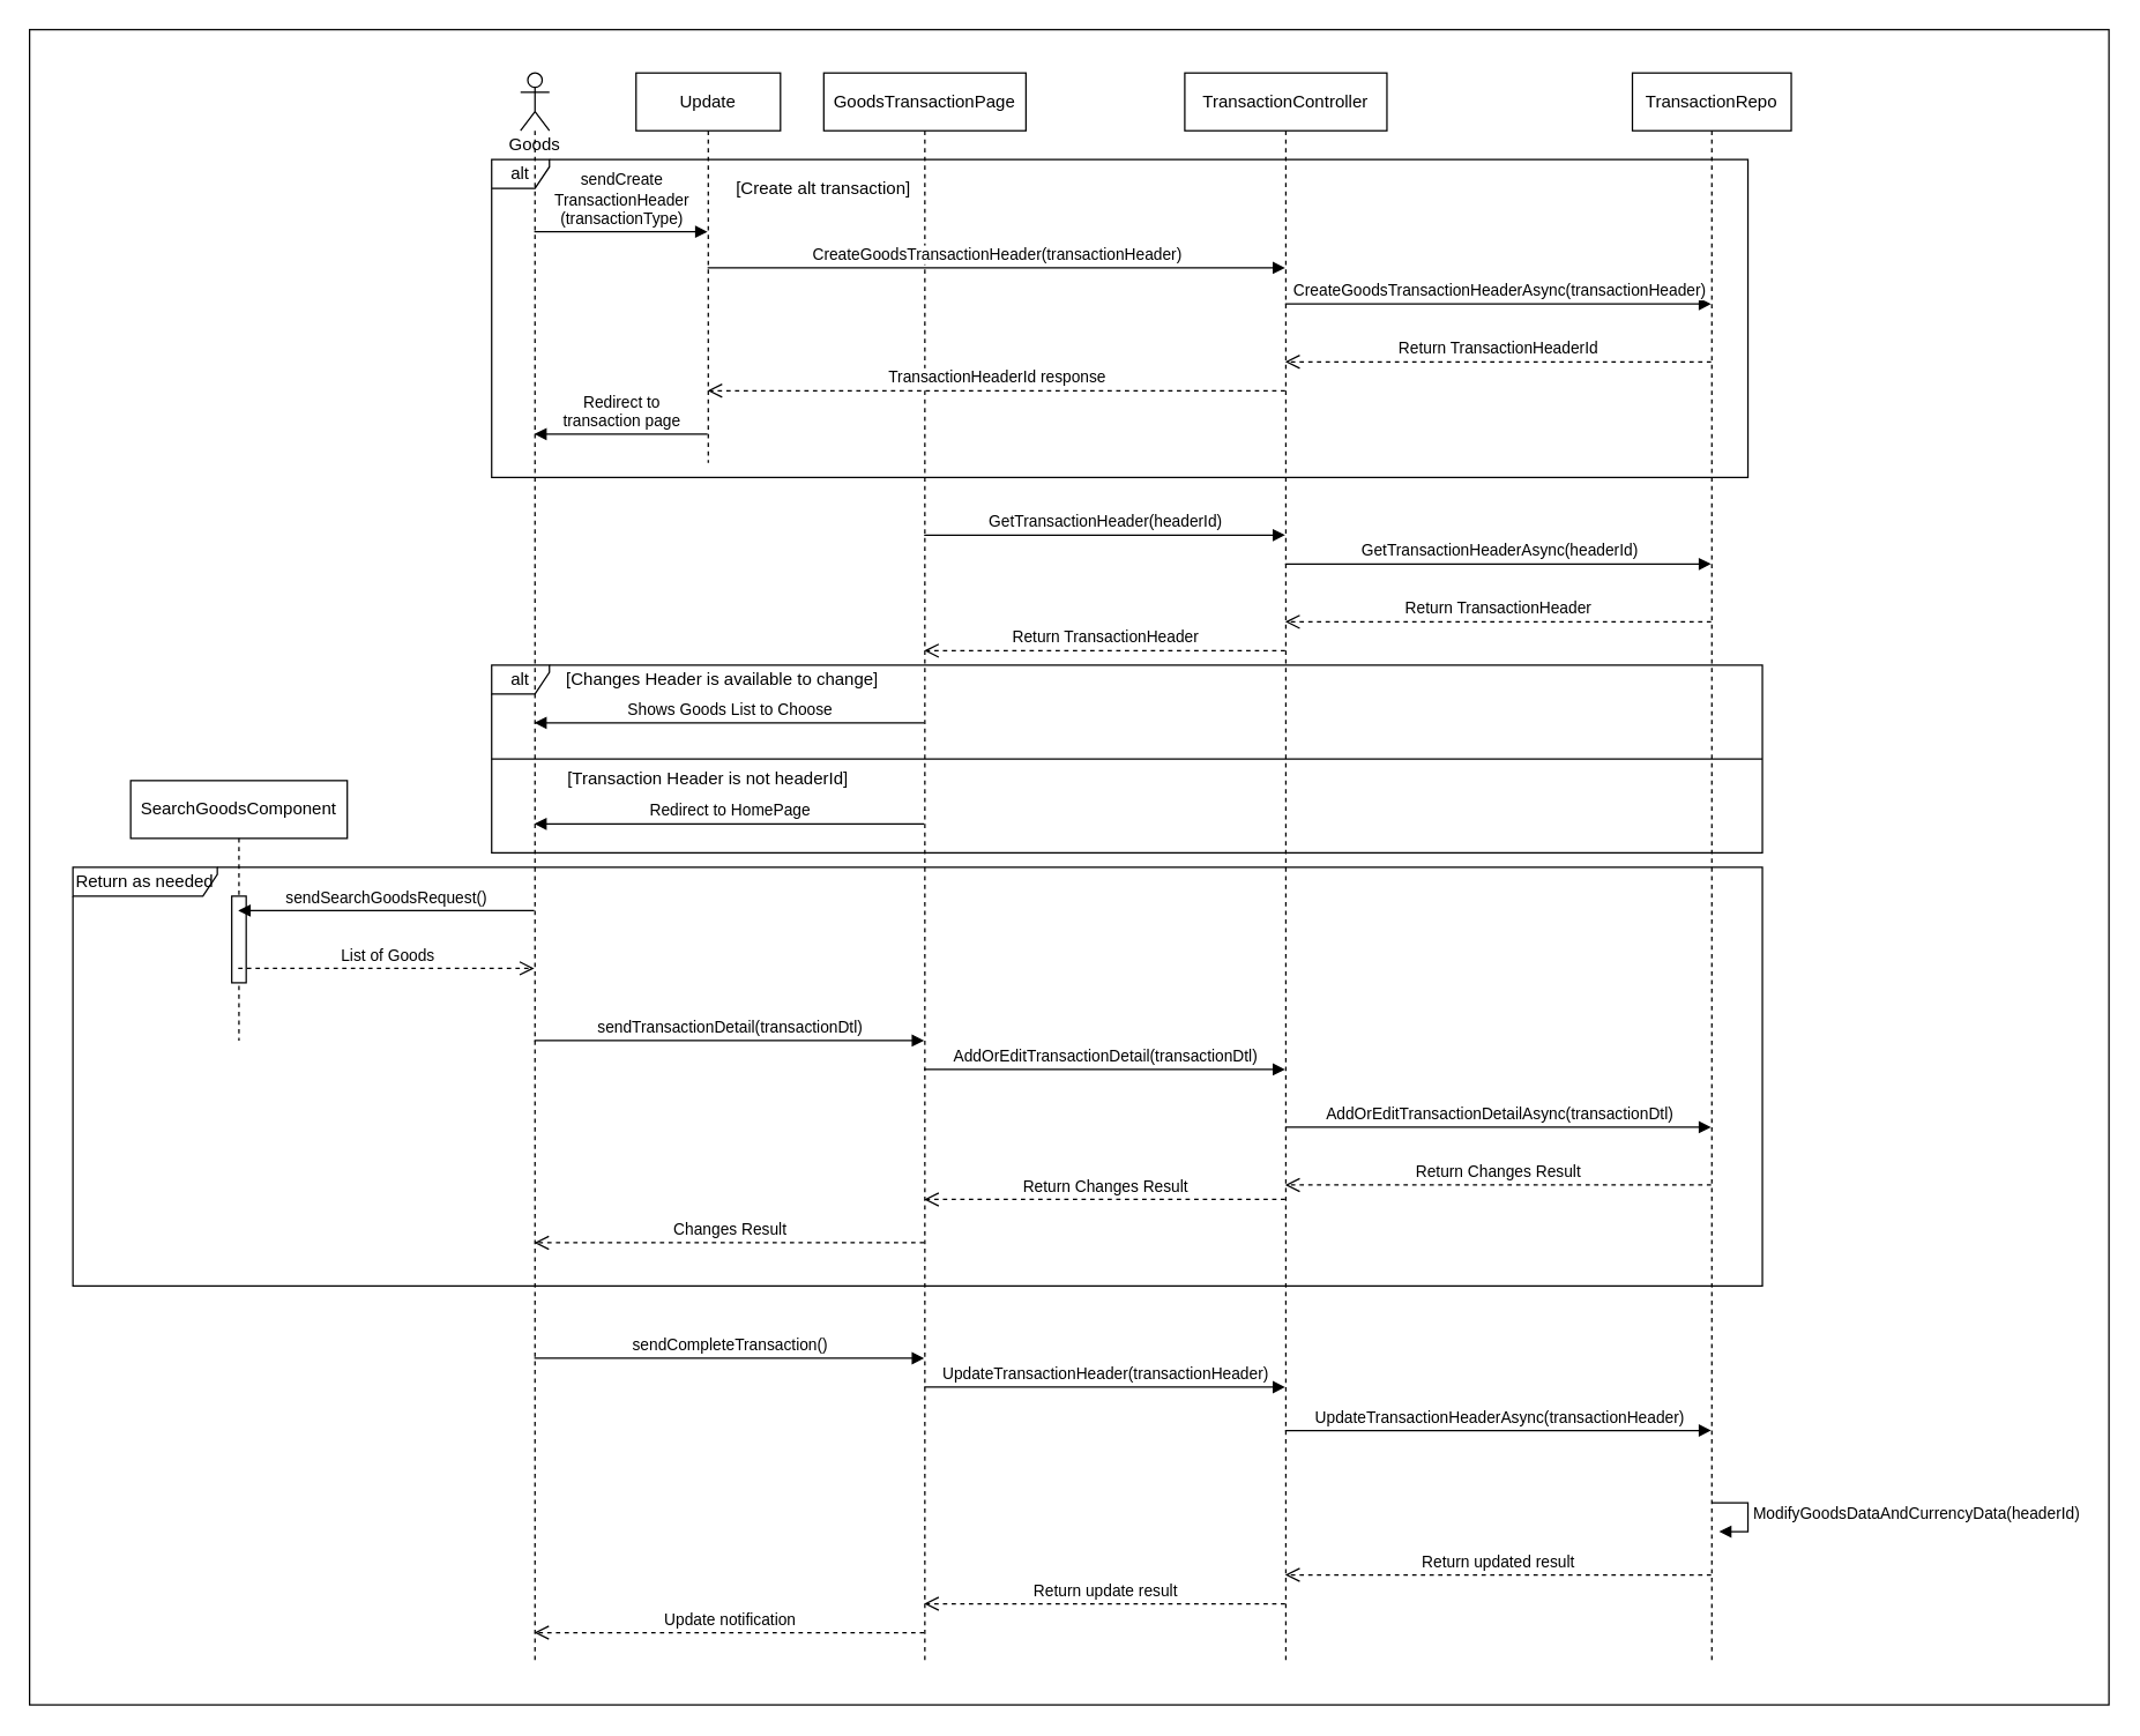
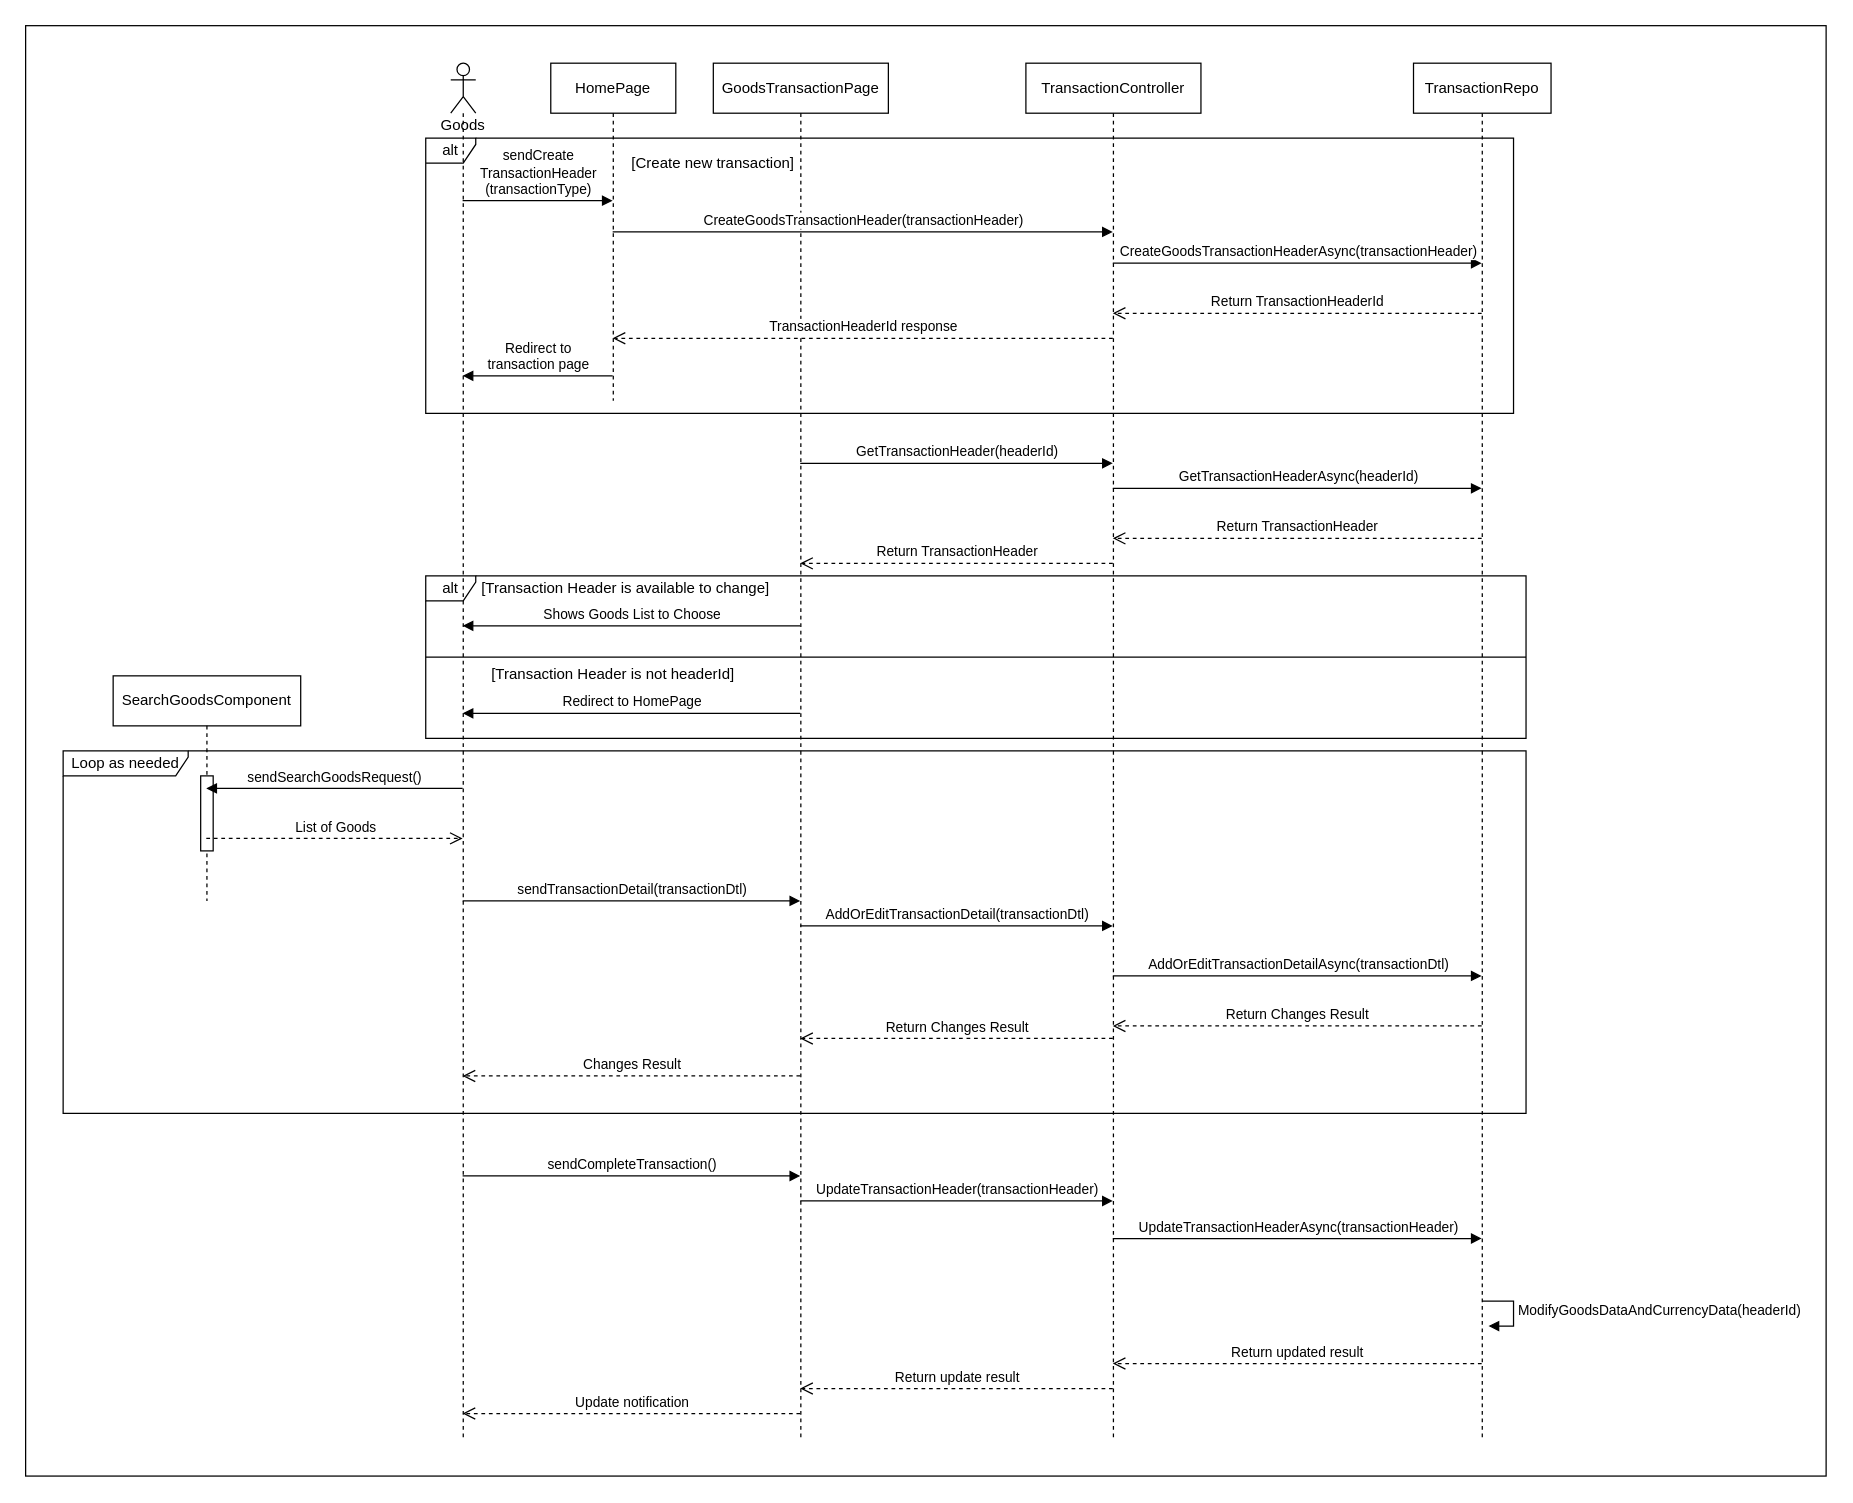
  <mxCell id="0" />
  <mxCell id="1" parent="0" />
  <mxCell id="2" value="" style="rounded=0;whiteSpace=wrap;html=1;" vertex="1" parent="1"><mxGeometry x="20" y="20" width="1440" height="1160" as="geometry" /></mxCell>
  <mxCell id="3" value="alt" style="shape=umlFrame;whiteSpace=wrap;html=1;width=40;height=20;" parent="1" vertex="1"><mxGeometry x="340" y="110" width="870" height="220" as="geometry" /></mxCell>
  <mxCell id="4" value="alt" style="shape=umlFrame;whiteSpace=wrap;html=1;width=40;height=20;" parent="1" vertex="1"><mxGeometry x="340" y="460" width="880" height="130" as="geometry" /></mxCell>
  <mxCell id="5" value="Goods" style="shape=umlLifeline;participant=umlActor;perimeter=lifelinePerimeter;whiteSpace=wrap;html=1;container=1;collapsible=0;recursiveResize=0;verticalAlign=top;spacingTop=36;outlineConnect=0;" parent="1" vertex="1"><mxGeometry x="360" y="50" width="20" height="1100" as="geometry" /></mxCell>
  <mxCell id="6" value="GoodsTransactionPage" style="shape=umlLifeline;perimeter=lifelinePerimeter;whiteSpace=wrap;html=1;container=1;collapsible=0;recursiveResize=0;outlineConnect=0;" parent="1" vertex="1"><mxGeometry x="570" y="50" width="140" height="1100" as="geometry" /></mxCell>
  <mxCell id="7" value="TransactionController" style="shape=umlLifeline;perimeter=lifelinePerimeter;whiteSpace=wrap;html=1;container=1;collapsible=0;recursiveResize=0;outlineConnect=0;" parent="1" vertex="1"><mxGeometry x="820" y="50" width="140" height="1100" as="geometry" /></mxCell>
  <mxCell id="8" value="TransactionRepo" style="shape=umlLifeline;perimeter=lifelinePerimeter;whiteSpace=wrap;html=1;container=1;collapsible=0;recursiveResize=0;outlineConnect=0;" parent="1" vertex="1"><mxGeometry x="1130" y="50" width="110" height="1100" as="geometry" /></mxCell>
  <mxCell id="9" value="ModifyGoodsDataAndCurrencyData(headerId)" style="edgeStyle=orthogonalEdgeStyle;html=1;align=left;spacingLeft=2;endArrow=block;rounded=0;entryX=1;entryY=0;" parent="8" edge="1"><mxGeometry relative="1" as="geometry"><mxPoint x="55" y="990" as="sourcePoint" /><Array as="points"><mxPoint x="80" y="990" /></Array><mxPoint x="60" y="1010" as="targetPoint" /></mxGeometry></mxCell>
  <mxCell id="10" value="sendTransactionDetail(transactionDtl)" style="html=1;verticalAlign=bottom;endArrow=block;" parent="1" source="5" target="6" edge="1"><mxGeometry width="80" relative="1" as="geometry"><mxPoint x="720" y="430" as="sourcePoint" /><mxPoint x="800" y="430" as="targetPoint" /><Array as="points"><mxPoint x="490" y="720" /></Array></mxGeometry></mxCell>
  <mxCell id="11" value="AddOrEditTransactionDetail(transactionDtl)" style="html=1;verticalAlign=bottom;endArrow=block;" parent="1" source="6" target="7" edge="1"><mxGeometry width="80" relative="1" as="geometry"><mxPoint x="649.667" y="390" as="sourcePoint" /><mxPoint x="899.5" y="390" as="targetPoint" /><Array as="points"><mxPoint x="780" y="740" /></Array></mxGeometry></mxCell>
  <mxCell id="12" value="AddOrEditTransactionDetailAsync(transactionDtl)" style="html=1;verticalAlign=bottom;endArrow=block;" parent="1" source="7" target="8" edge="1"><mxGeometry width="80" relative="1" as="geometry"><mxPoint x="649.667" y="580" as="sourcePoint" /><mxPoint x="899.5" y="580" as="targetPoint" /><Array as="points"><mxPoint x="1030" y="780" /></Array></mxGeometry></mxCell>
  <mxCell id="13" value="Return Changes Result" style="html=1;verticalAlign=bottom;endArrow=open;dashed=1;endSize=8;" parent="1" source="8" target="7" edge="1"><mxGeometry relative="1" as="geometry"><mxPoint x="870" y="440" as="sourcePoint" /><mxPoint x="790" y="440" as="targetPoint" /><Array as="points"><mxPoint x="1020" y="820" /></Array></mxGeometry></mxCell>
  <mxCell id="14" value="SearchGoodsComponent" style="shape=umlLifeline;perimeter=lifelinePerimeter;whiteSpace=wrap;html=1;container=1;collapsible=0;recursiveResize=0;outlineConnect=0;" parent="1" vertex="1"><mxGeometry x="90" y="540" width="150" height="180" as="geometry" /></mxCell>
  <mxCell id="15" value="" style="html=1;points=[];perimeter=orthogonalPerimeter;" parent="14" vertex="1"><mxGeometry x="70" y="80" width="10" height="60" as="geometry" /></mxCell>
  <mxCell id="16" value="sendSearchGoodsRequest()" style="html=1;verticalAlign=bottom;endArrow=block;" parent="1" source="5" target="14" edge="1"><mxGeometry width="80" relative="1" as="geometry"><mxPoint x="560" y="550" as="sourcePoint" /><mxPoint x="640" y="550" as="targetPoint" /><Array as="points"><mxPoint x="270" y="630" /></Array></mxGeometry></mxCell>
  <mxCell id="17" value="List of Goods" style="html=1;verticalAlign=bottom;endArrow=open;dashed=1;endSize=8;" parent="1" source="14" target="5" edge="1"><mxGeometry relative="1" as="geometry"><mxPoint x="520" y="550" as="sourcePoint" /><mxPoint x="440" y="550" as="targetPoint" /><Array as="points"><mxPoint x="280" y="670" /></Array></mxGeometry></mxCell>
  <mxCell id="18" value="Return Changes Result" style="html=1;verticalAlign=bottom;endArrow=open;dashed=1;endSize=8;" parent="1" source="7" target="6" edge="1"><mxGeometry relative="1" as="geometry"><mxPoint x="1154.5" y="830" as="sourcePoint" /><mxPoint x="899.324" y="830" as="targetPoint" /><Array as="points"><mxPoint x="750" y="830" /></Array></mxGeometry></mxCell>
  <mxCell id="19" value="Changes Result" style="html=1;verticalAlign=bottom;endArrow=open;dashed=1;endSize=8;" parent="1" source="6" target="5" edge="1"><mxGeometry relative="1" as="geometry"><mxPoint x="640" y="670" as="sourcePoint" /><mxPoint x="560" y="670" as="targetPoint" /><Array as="points"><mxPoint x="510" y="860" /></Array></mxGeometry></mxCell>
  <mxCell id="20" value="sendCompleteTransaction()" style="html=1;verticalAlign=bottom;endArrow=block;" parent="1" source="5" target="6" edge="1"><mxGeometry width="80" relative="1" as="geometry"><mxPoint x="670" y="1000" as="sourcePoint" /><mxPoint x="750" y="1000" as="targetPoint" /><Array as="points"><mxPoint x="530" y="940" /></Array></mxGeometry></mxCell>
  <mxCell id="21" value="UpdateTransactionHeader(transactionHeader)" style="html=1;verticalAlign=bottom;endArrow=block;" parent="1" source="6" target="7" edge="1"><mxGeometry width="80" relative="1" as="geometry"><mxPoint x="670" y="900" as="sourcePoint" /><mxPoint x="750" y="900" as="targetPoint" /><Array as="points"><mxPoint x="780" y="960" /></Array></mxGeometry></mxCell>
  <mxCell id="22" value="UpdateTransactionHeaderAsync(transactionHeader)" style="html=1;verticalAlign=bottom;endArrow=block;" parent="1" source="7" target="8" edge="1"><mxGeometry width="80" relative="1" as="geometry"><mxPoint x="670" y="900" as="sourcePoint" /><mxPoint x="750" y="900" as="targetPoint" /><Array as="points"><mxPoint x="1030" y="990" /></Array></mxGeometry></mxCell>
  <mxCell id="23" value="Return updated result" style="html=1;verticalAlign=bottom;endArrow=open;dashed=1;endSize=8;" parent="1" source="8" target="7" edge="1"><mxGeometry relative="1" as="geometry"><mxPoint x="950" y="1000" as="sourcePoint" /><mxPoint x="890" y="1010" as="targetPoint" /><Array as="points"><mxPoint x="1060" y="1090" /></Array></mxGeometry></mxCell>
  <mxCell id="24" value="Return update result" style="html=1;verticalAlign=bottom;endArrow=open;dashed=1;endSize=8;" parent="1" source="7" target="6" edge="1"><mxGeometry relative="1" as="geometry"><mxPoint x="1184.5" y="1100" as="sourcePoint" /><mxPoint x="899.5" y="1100" as="targetPoint" /><Array as="points"><mxPoint x="780" y="1110" /></Array></mxGeometry></mxCell>
  <mxCell id="25" value="Update notification" style="html=1;verticalAlign=bottom;endArrow=open;dashed=1;endSize=8;" parent="1" source="6" target="5" edge="1"><mxGeometry relative="1" as="geometry"><mxPoint x="899.5" y="1120" as="sourcePoint" /><mxPoint x="649.5" y="1120" as="targetPoint" /><Array as="points"><mxPoint x="490" y="1130" /></Array></mxGeometry></mxCell>
  <mxCell id="26" value="GetTransactionHeader(headerId)" style="html=1;verticalAlign=bottom;endArrow=block;" parent="1" source="6" target="7" edge="1"><mxGeometry width="80" relative="1" as="geometry"><mxPoint x="650" y="520" as="sourcePoint" /><mxPoint x="730" y="520" as="targetPoint" /><Array as="points"><mxPoint x="830" y="370" /></Array></mxGeometry></mxCell>
  <mxCell id="27" value="GetTransactionHeaderAsync(headerId)" style="html=1;verticalAlign=bottom;endArrow=block;" parent="1" source="7" target="8" edge="1"><mxGeometry width="80" relative="1" as="geometry"><mxPoint x="750" y="520" as="sourcePoint" /><mxPoint x="830" y="520" as="targetPoint" /><Array as="points"><mxPoint x="1060" y="390" /></Array></mxGeometry></mxCell>
  <mxCell id="28" value="Return TransactionHeader" style="html=1;verticalAlign=bottom;endArrow=open;dashed=1;endSize=8;" parent="1" source="8" target="7" edge="1"><mxGeometry relative="1" as="geometry"><mxPoint x="830" y="520" as="sourcePoint" /><mxPoint x="750" y="520" as="targetPoint" /><Array as="points"><mxPoint x="1090" y="430" /></Array></mxGeometry></mxCell>
  <mxCell id="29" value="Return TransactionHeader" style="html=1;verticalAlign=bottom;endArrow=open;dashed=1;endSize=8;" parent="1" source="7" target="6" edge="1"><mxGeometry relative="1" as="geometry"><mxPoint x="830" y="520" as="sourcePoint" /><mxPoint x="750" y="520" as="targetPoint" /><Array as="points"><mxPoint x="830" y="450" /></Array></mxGeometry></mxCell>
  <mxCell id="30" value="Shows Goods List to Choose" style="html=1;verticalAlign=bottom;endArrow=block;" parent="1" source="6" target="5" edge="1"><mxGeometry width="80" relative="1" as="geometry"><mxPoint x="740" y="180" as="sourcePoint" /><mxPoint x="820" y="180" as="targetPoint" /><Array as="points"><mxPoint x="530" y="500" /></Array></mxGeometry></mxCell>
  <mxCell id="31" value="Redirect to HomePage" style="html=1;verticalAlign=bottom;endArrow=block;" parent="1" source="6" target="5" edge="1"><mxGeometry width="80" relative="1" as="geometry"><mxPoint x="740" y="380" as="sourcePoint" /><mxPoint x="820" y="380" as="targetPoint" /><Array as="points"><mxPoint x="540" y="570" /></Array></mxGeometry></mxCell>
- <mxCell id="32" value="Update" style="shape=umlLifeline;perimeter=lifelinePerimeter;whiteSpace=wrap;html=1;container=1;collapsible=0;recursiveResize=0;outlineConnect=0;" parent="1" vertex="1"><mxGeometry x="440" y="50" width="100" height="270" as="geometry" /></mxCell>
+ <mxCell id="32" value="HomePage" style="shape=umlLifeline;perimeter=lifelinePerimeter;whiteSpace=wrap;html=1;container=1;collapsible=0;recursiveResize=0;outlineConnect=0;" parent="1" vertex="1"><mxGeometry x="440" y="50" width="100" height="270" as="geometry" /></mxCell>
  <mxCell id="33" value="sendCreate&lt;br&gt;TransactionHeader&lt;br&gt;(transactionType)" style="html=1;verticalAlign=bottom;endArrow=block;" parent="1" source="5" target="32" edge="1"><mxGeometry width="80" relative="1" as="geometry"><mxPoint x="550" y="200" as="sourcePoint" /><mxPoint x="630" y="200" as="targetPoint" /><Array as="points"><mxPoint x="430" y="160" /></Array></mxGeometry></mxCell>
  <mxCell id="34" value="CreateGoodsTransactionHeader(transactionHeader)" style="html=1;verticalAlign=bottom;endArrow=block;" parent="1" source="32" target="7" edge="1"><mxGeometry width="80" relative="1" as="geometry"><mxPoint x="630" y="180" as="sourcePoint" /><mxPoint x="710" y="180" as="targetPoint" /><Array as="points"><mxPoint x="700" y="185" /></Array></mxGeometry></mxCell>
  <mxCell id="35" value="CreateGoodsTransactionHeaderAsync(transactionHeader)" style="html=1;verticalAlign=bottom;endArrow=block;" parent="1" source="7" target="8" edge="1"><mxGeometry width="80" relative="1" as="geometry"><mxPoint x="710" y="180" as="sourcePoint" /><mxPoint x="790" y="180" as="targetPoint" /><Array as="points"><mxPoint x="1040" y="210" /></Array></mxGeometry></mxCell>
  <mxCell id="36" value="Return TransactionHeaderId" style="html=1;verticalAlign=bottom;endArrow=open;dashed=1;endSize=8;" parent="1" source="8" target="7" edge="1"><mxGeometry relative="1" as="geometry"><mxPoint x="880" y="200" as="sourcePoint" /><mxPoint x="800" y="200" as="targetPoint" /><Array as="points"><mxPoint x="1020" y="250" /></Array></mxGeometry></mxCell>
  <mxCell id="37" value="TransactionHeaderId response" style="html=1;verticalAlign=bottom;endArrow=open;dashed=1;endSize=8;" parent="1" source="7" target="32" edge="1"><mxGeometry relative="1" as="geometry"><mxPoint x="790" y="120" as="sourcePoint" /><mxPoint x="710" y="120" as="targetPoint" /><Array as="points"><mxPoint x="690" y="270" /></Array></mxGeometry></mxCell>
  <mxCell id="38" value="Redirect to &lt;br&gt;transaction page" style="html=1;verticalAlign=bottom;endArrow=block;" parent="1" source="32" target="5" edge="1"><mxGeometry width="80" relative="1" as="geometry"><mxPoint x="630" y="280" as="sourcePoint" /><mxPoint x="710" y="280" as="targetPoint" /><Array as="points"><mxPoint x="430" y="300" /></Array></mxGeometry></mxCell>
  <mxCell id="39" value="" style="line;strokeWidth=1;fillColor=none;align=left;verticalAlign=middle;spacingTop=-1;spacingLeft=3;spacingRight=3;rotatable=0;labelPosition=right;points=[];portConstraint=eastwest;" parent="1" vertex="1"><mxGeometry x="340" y="521" width="880" height="8" as="geometry" /></mxCell>
- <mxCell id="40" value="[Changes Header is available to change]" style="text;html=1;strokeColor=none;fillColor=none;align=center;verticalAlign=middle;whiteSpace=wrap;rounded=0;" parent="1" vertex="1"><mxGeometry x="380" y="460" width="240" height="20" as="geometry" /></mxCell>
+ <mxCell id="40" value="[Transaction Header is available to change]" style="text;html=1;strokeColor=none;fillColor=none;align=center;verticalAlign=middle;whiteSpace=wrap;rounded=0;" parent="1" vertex="1"><mxGeometry x="380" y="460" width="240" height="20" as="geometry" /></mxCell>
  <mxCell id="41" value="[Transaction Header is not headerId]" style="text;html=1;strokeColor=none;fillColor=none;align=center;verticalAlign=middle;whiteSpace=wrap;rounded=0;" parent="1" vertex="1"><mxGeometry x="380" y="529" width="220" height="20" as="geometry" /></mxCell>
- <mxCell id="42" value="[Create alt transaction]" style="text;html=1;strokeColor=none;fillColor=none;align=center;verticalAlign=middle;whiteSpace=wrap;rounded=0;" parent="1" vertex="1"><mxGeometry x="500" y="120" width="140" height="20" as="geometry" /></mxCell>
- <mxCell id="43" value="Return as needed" style="shape=umlFrame;whiteSpace=wrap;html=1;width=100;height=20;" vertex="1" parent="1"><mxGeometry x="50" y="600" width="1170" height="290" as="geometry" /></mxCell>
+ <mxCell id="42" value="[Create new transaction]" style="text;html=1;strokeColor=none;fillColor=none;align=center;verticalAlign=middle;whiteSpace=wrap;rounded=0;" parent="1" vertex="1"><mxGeometry x="500" y="120" width="140" height="20" as="geometry" /></mxCell>
+ <mxCell id="43" value="Loop as needed" style="shape=umlFrame;whiteSpace=wrap;html=1;width=100;height=20;" vertex="1" parent="1"><mxGeometry x="50" y="600" width="1170" height="290" as="geometry" /></mxCell>
